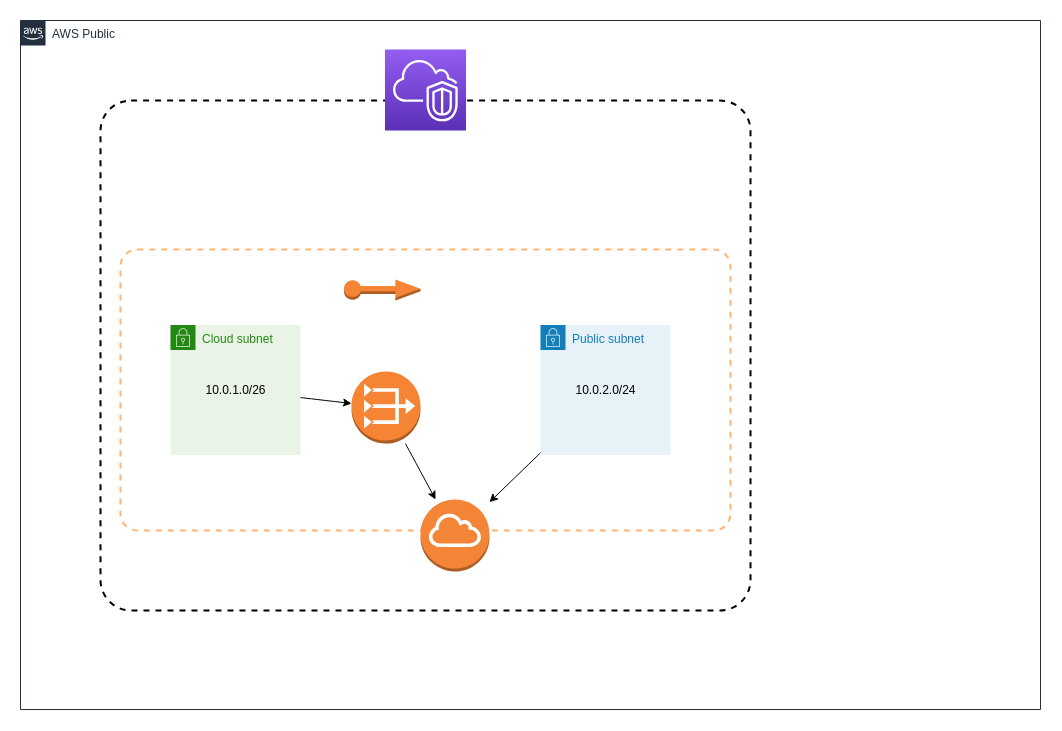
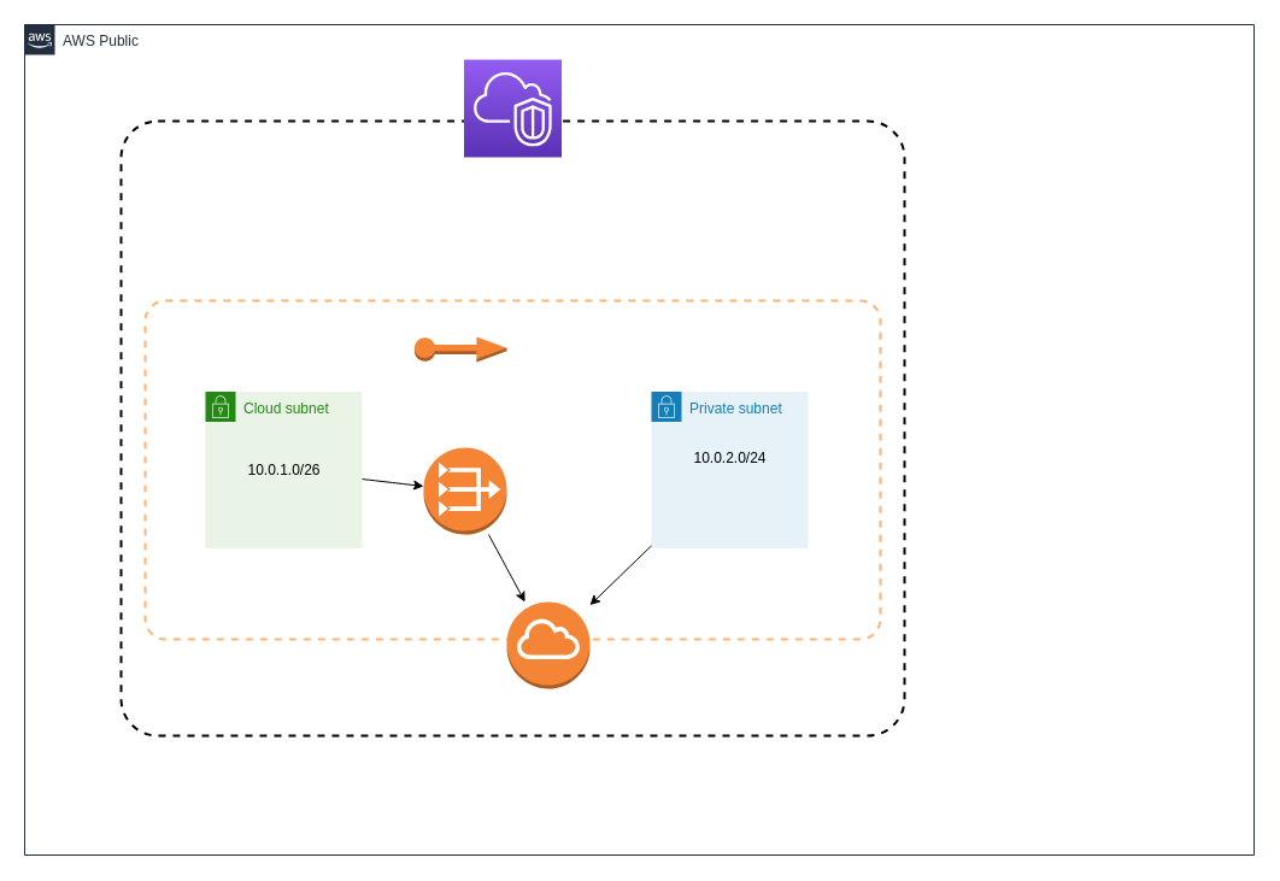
  <mxCell id="0" />
  <mxCell id="1" parent="0" />
  <mxCell id="2" value="AWS Public" style="points=[[0,0],[0.25,0],[0.5,0],[0.75,0],[1,0],[1,0.25],[1,0.5],[1,0.75],[1,1],[0.75,1],[0.5,1],[0.25,1],[0,1],[0,0.75],[0,0.5],[0,0.25]];outlineConnect=0;gradientColor=none;html=1;whiteSpace=wrap;fontSize=12;fontStyle=0;shape=mxgraph.aws4.group;grIcon=mxgraph.aws4.group_aws_cloud_alt;strokeColor=#232F3E;fillColor=none;verticalAlign=top;align=left;spacingLeft=30;fontColor=#232F3E;dashed=0;labelBackgroundColor=#ffffff;container=1;pointerEvents=0;collapsible=0;recursiveResize=0;" parent="1" vertex="1"><mxGeometry x="20" y="20" width="1020" height="689" as="geometry" /></mxCell>
  <mxCell id="3" value="" style="rounded=1;whiteSpace=wrap;html=1;dashed=1;strokeWidth=2;arcSize=6;" vertex="1" parent="2"><mxGeometry x="80" y="80" width="650" height="510" as="geometry" /></mxCell>
  <mxCell id="4" value="" style="rounded=1;whiteSpace=wrap;html=1;dashed=1;strokeWidth=2;arcSize=6;strokeColor=#FFB570;" vertex="1" parent="2"><mxGeometry x="100" y="229" width="610" height="281" as="geometry" /></mxCell>
  <mxCell id="5" value="" style="sketch=0;points=[[0,0,0],[0.25,0,0],[0.5,0,0],[0.75,0,0],[1,0,0],[0,1,0],[0.25,1,0],[0.5,1,0],[0.75,1,0],[1,1,0],[0,0.25,0],[0,0.5,0],[0,0.75,0],[1,0.25,0],[1,0.5,0],[1,0.75,0]];outlineConnect=0;fontColor=#232F3E;gradientColor=#945DF2;gradientDirection=north;fillColor=#5A30B5;strokeColor=#ffffff;dashed=0;verticalLabelPosition=bottom;verticalAlign=top;align=center;html=1;fontSize=12;fontStyle=0;aspect=fixed;shape=mxgraph.aws4.resourceIcon;resIcon=mxgraph.aws4.vpc;" vertex="1" parent="2"><mxGeometry x="364.5" y="29" width="81" height="81" as="geometry" /></mxCell>
  <mxCell id="6" value="Cloud subnet" style="points=[[0,0],[0.25,0],[0.5,0],[0.75,0],[1,0],[1,0.25],[1,0.5],[1,0.75],[1,1],[0.75,1],[0.5,1],[0.25,1],[0,1],[0,0.75],[0,0.5],[0,0.25]];outlineConnect=0;gradientColor=none;html=1;whiteSpace=wrap;fontSize=12;fontStyle=0;container=1;pointerEvents=0;collapsible=0;recursiveResize=0;shape=mxgraph.aws4.group;grIcon=mxgraph.aws4.group_security_group;grStroke=0;strokeColor=#248814;fillColor=#E9F3E6;verticalAlign=top;align=left;spacingLeft=30;fontColor=#248814;dashed=0;" vertex="1" parent="2"><mxGeometry x="150" y="304.5" width="130" height="130" as="geometry" /></mxCell>
  <mxCell id="7" value="&lt;div&gt;10.0.1.0/26&lt;/div&gt;" style="text;html=1;align=center;verticalAlign=middle;resizable=0;points=[];autosize=1;strokeColor=none;fillColor=none;" vertex="1" parent="6"><mxGeometry x="25" y="50" width="80" height="30" as="geometry" /></mxCell>
- <mxCell id="8" value="Public subnet" style="points=[[0,0],[0.25,0],[0.5,0],[0.75,0],[1,0],[1,0.25],[1,0.5],[1,0.75],[1,1],[0.75,1],[0.5,1],[0.25,1],[0,1],[0,0.75],[0,0.5],[0,0.25]];outlineConnect=0;gradientColor=none;html=1;whiteSpace=wrap;fontSize=12;fontStyle=0;container=1;pointerEvents=0;collapsible=0;recursiveResize=0;shape=mxgraph.aws4.group;grIcon=mxgraph.aws4.group_security_group;grStroke=0;strokeColor=#147EBA;fillColor=#E6F2F8;verticalAlign=top;align=left;spacingLeft=30;fontColor=#147EBA;dashed=0;" vertex="1" parent="2"><mxGeometry x="520" y="304.5" width="130" height="130" as="geometry" /></mxCell>
- <mxCell id="9" value="&lt;div&gt;10.0.2.0/24&lt;/div&gt;" style="text;html=1;align=center;verticalAlign=middle;resizable=0;points=[];autosize=1;strokeColor=none;fillColor=none;" vertex="1" parent="8"><mxGeometry x="25" y="50" width="80" height="30" as="geometry" /></mxCell>
+ <mxCell id="8" value="Private subnet" style="points=[[0,0],[0.25,0],[0.5,0],[0.75,0],[1,0],[1,0.25],[1,0.5],[1,0.75],[1,1],[0.75,1],[0.5,1],[0.25,1],[0,1],[0,0.75],[0,0.5],[0,0.25]];outlineConnect=0;gradientColor=none;html=1;whiteSpace=wrap;fontSize=12;fontStyle=0;container=1;pointerEvents=0;collapsible=0;recursiveResize=0;shape=mxgraph.aws4.group;grIcon=mxgraph.aws4.group_security_group;grStroke=0;strokeColor=#147EBA;fillColor=#E6F2F8;verticalAlign=top;align=left;spacingLeft=30;fontColor=#147EBA;dashed=0;" vertex="1" parent="2"><mxGeometry x="520" y="304.5" width="130" height="130" as="geometry" /></mxCell>
+ <mxCell id="9" value="&lt;div&gt;10.0.2.0/24&lt;/div&gt;" style="text;html=1;align=center;verticalAlign=middle;resizable=0;points=[];autosize=1;strokeColor=none;fillColor=none;" vertex="1" parent="8"><mxGeometry x="25" y="40" width="80" height="30" as="geometry" /></mxCell>
  <mxCell id="10" value="" style="outlineConnect=0;dashed=0;verticalLabelPosition=bottom;verticalAlign=top;align=center;html=1;shape=mxgraph.aws3.internet_gateway;fillColor=#F58536;gradientColor=none;" vertex="1" parent="2"><mxGeometry x="400" y="479" width="69" height="72" as="geometry" /></mxCell>
  <mxCell id="11" value="" style="outlineConnect=0;dashed=0;verticalLabelPosition=bottom;verticalAlign=top;align=center;html=1;shape=mxgraph.aws3.elastic_ip;fillColor=#F58534;gradientColor=none;" vertex="1" parent="2"><mxGeometry x="323.5" y="259" width="76.5" height="21" as="geometry" /></mxCell>
  <mxCell id="12" value="" style="curved=1;endArrow=classic;html=1;rounded=0;" edge="1" parent="2" source="6" target="14"><mxGeometry width="50" height="50" relative="1" as="geometry"><mxPoint x="440" y="309" as="sourcePoint" /><mxPoint x="375" y="419" as="targetPoint" /><Array as="points" /></mxGeometry></mxCell>
  <mxCell id="13" value="" style="curved=1;endArrow=classic;html=1;rounded=0;startArrow=none;" edge="1" parent="2" source="14" target="10"><mxGeometry width="50" height="50" relative="1" as="geometry"><mxPoint x="320" y="319.697" as="sourcePoint" /><mxPoint x="416.241" y="211.0" as="targetPoint" /><Array as="points" /></mxGeometry></mxCell>
  <mxCell id="14" value="" style="outlineConnect=0;dashed=0;verticalLabelPosition=bottom;verticalAlign=top;align=center;html=1;shape=mxgraph.aws3.vpc_nat_gateway;fillColor=#F58534;gradientColor=none;" vertex="1" parent="2"><mxGeometry x="331" y="351" width="69" height="72" as="geometry" /></mxCell>
  <mxCell id="15" value="" style="curved=1;endArrow=classic;html=1;rounded=0;" edge="1" parent="2" source="8" target="10"><mxGeometry width="50" height="50" relative="1" as="geometry"><mxPoint x="510" y="439" as="sourcePoint" /><mxPoint x="560" y="389" as="targetPoint" /><Array as="points" /></mxGeometry></mxCell>
